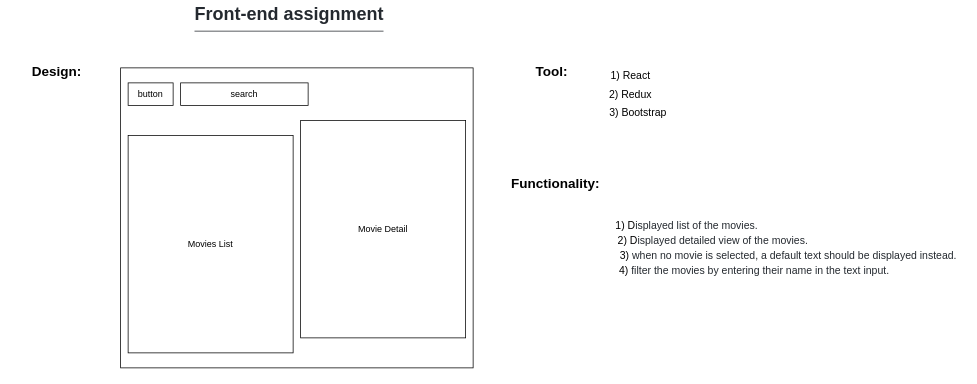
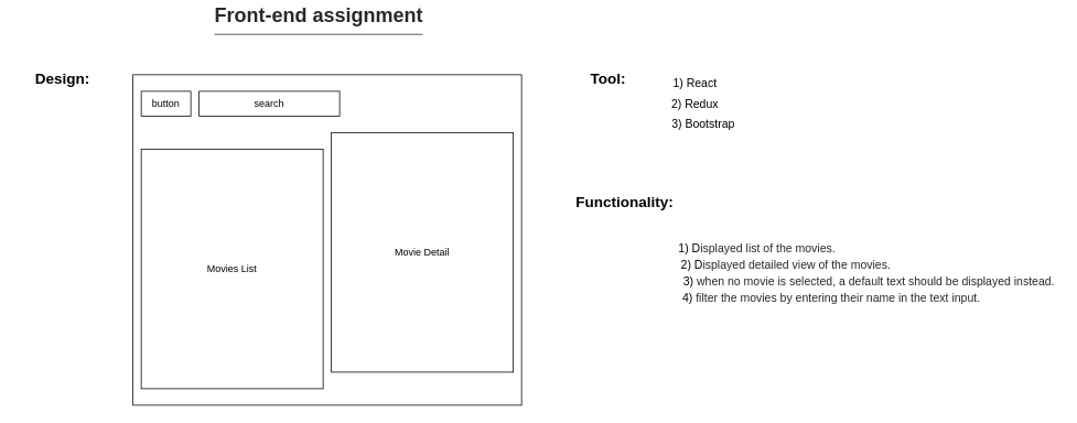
  <mxCell id="0" />
  <mxCell id="1" parent="0" />
  <mxCell id="2" value="&lt;h1 tabindex=&quot;-1&quot; dir=&quot;auto&quot; style=&quot;box-sizing: border-box ; margin-right: 0px ; margin-bottom: 16px ; margin-left: 0px ; line-height: 1.25 ; padding-bottom: 0.3em ; border-bottom: 1px solid ; color: rgb(36 , 41 , 47) ; font-family: , &amp;#34;blinkmacsystemfont&amp;#34; , &amp;#34;segoe ui&amp;#34; , &amp;#34;noto sans&amp;#34; , &amp;#34;helvetica&amp;#34; , &amp;#34;arial&amp;#34; , sans-serif , &amp;#34;apple color emoji&amp;#34; , &amp;#34;segoe ui emoji&amp;#34; ; background-color: rgb(255 , 255 , 255) ; margin-top: 0px&quot;&gt;Front-end assignment&lt;/h1&gt;" style="text;html=1;strokeColor=none;fillColor=none;align=center;verticalAlign=middle;whiteSpace=wrap;rounded=0;" vertex="1" parent="1"><mxGeometry x="210" y="20" width="350" height="20" as="geometry" /></mxCell>
  <mxCell id="3" value="" style="rounded=0;whiteSpace=wrap;html=1;" vertex="1" parent="1"><mxGeometry x="160" y="90" width="470" height="400" as="geometry" /></mxCell>
  <mxCell id="4" value="button" style="rounded=0;whiteSpace=wrap;html=1;" vertex="1" parent="1"><mxGeometry x="170" y="110" width="60" height="30" as="geometry" /></mxCell>
  <mxCell id="5" value="search" style="rounded=0;whiteSpace=wrap;html=1;" vertex="1" parent="1"><mxGeometry x="240" y="110" width="170" height="30" as="geometry" /></mxCell>
  <mxCell id="6" value="Movies List" style="rounded=0;whiteSpace=wrap;html=1;" vertex="1" parent="1"><mxGeometry x="170" y="180" width="220" height="290" as="geometry" /></mxCell>
  <mxCell id="7" value="Movie Detail" style="rounded=0;whiteSpace=wrap;html=1;" vertex="1" parent="1"><mxGeometry x="400" y="160" width="220" height="290" as="geometry" /></mxCell>
  <mxCell id="8" value="&lt;font style=&quot;font-size: 18px&quot;&gt;&lt;b&gt;Design:&lt;/b&gt;&lt;/font&gt;" style="text;html=1;strokeColor=none;fillColor=none;align=center;verticalAlign=middle;whiteSpace=wrap;rounded=0;" vertex="1" parent="1"><mxGeometry x="20" y="60" width="110" height="70" as="geometry" /></mxCell>
  <mxCell id="9" value="&lt;font style=&quot;font-size: 18px&quot;&gt;&lt;b&gt;Tool:&lt;/b&gt;&lt;/font&gt;" style="text;html=1;strokeColor=none;fillColor=none;align=center;verticalAlign=middle;whiteSpace=wrap;rounded=0;" vertex="1" parent="1"><mxGeometry x="680" y="60" width="110" height="70" as="geometry" /></mxCell>
  <mxCell id="10" value="&lt;font style=&quot;font-size: 14px&quot;&gt;1) React&lt;/font&gt;" style="text;html=1;strokeColor=none;fillColor=none;align=center;verticalAlign=middle;whiteSpace=wrap;rounded=0;" vertex="1" parent="1"><mxGeometry x="800" y="90" width="80" height="20" as="geometry" /></mxCell>
  <mxCell id="11" value="&lt;font style=&quot;font-size: 14px&quot;&gt;2) Redux&lt;/font&gt;" style="text;html=1;strokeColor=none;fillColor=none;align=center;verticalAlign=middle;whiteSpace=wrap;rounded=0;" vertex="1" parent="1"><mxGeometry x="800" y="115" width="80" height="20" as="geometry" /></mxCell>
  <mxCell id="12" value="&lt;font style=&quot;font-size: 14px&quot;&gt;3) Bootstrap&lt;/font&gt;" style="text;html=1;strokeColor=none;fillColor=none;align=center;verticalAlign=middle;whiteSpace=wrap;rounded=0;" vertex="1" parent="1"><mxGeometry x="810" y="140" width="80" height="20" as="geometry" /></mxCell>
- <mxCell id="13" value="&lt;font style=&quot;font-size: 18px&quot;&gt;&lt;b&gt;Functionality:&lt;/b&gt;&lt;/font&gt;" style="text;html=1;strokeColor=none;fillColor=none;align=center;verticalAlign=middle;whiteSpace=wrap;rounded=0;" vertex="1" parent="1"><mxGeometry x="680" y="210" width="120" height="70" as="geometry" /></mxCell>
+ <mxCell id="13" value="&lt;font style=&quot;font-size: 18px&quot;&gt;&lt;b&gt;Functionality:&lt;/b&gt;&lt;/font&gt;" style="text;html=1;strokeColor=none;fillColor=none;align=center;verticalAlign=middle;whiteSpace=wrap;rounded=0;" vertex="1" parent="1"><mxGeometry x="695" y="210" width="120" height="70" as="geometry" /></mxCell>
  <mxCell id="14" value="&lt;font style=&quot;font-size: 14px&quot;&gt;1) D&lt;span style=&quot;color: rgb(36 , 41 , 47) ; background-color: rgb(255 , 255 , 255)&quot;&gt;isplayed&amp;nbsp;&lt;/span&gt;&lt;/font&gt;&lt;span style=&quot;color: rgb(36 , 41 , 47) ; font-size: 14px ; background-color: rgb(255 , 255 , 255)&quot;&gt;list of the movies.&lt;/span&gt;" style="text;html=1;strokeColor=none;fillColor=none;align=center;verticalAlign=middle;whiteSpace=wrap;rounded=0;" vertex="1" parent="1"><mxGeometry x="760" y="290" width="310" height="20" as="geometry" /></mxCell>
  <mxCell id="15" value="&lt;font style=&quot;font-size: 14px&quot;&gt;&lt;font&gt;2) D&lt;span style=&quot;color: rgb(36 , 41 , 47) ; background-color: rgb(255 , 255 , 255)&quot;&gt;isplayed&amp;nbsp;&lt;/span&gt;&lt;span style=&quot;color: rgb(36 , 41 , 47) ; background-color: rgb(255 , 255 , 255)&quot;&gt;detailed view&amp;nbsp;&lt;/span&gt;&lt;/font&gt;&lt;span style=&quot;color: rgb(36 , 41 , 47) ; background-color: rgb(255 , 255 , 255)&quot;&gt;of the movies.&lt;/span&gt;&lt;/font&gt;" style="text;html=1;strokeColor=none;fillColor=none;align=center;verticalAlign=middle;whiteSpace=wrap;rounded=0;" vertex="1" parent="1"><mxGeometry x="800" y="310" width="300" height="20" as="geometry" /></mxCell>
  <mxCell id="16" value="&lt;font style=&quot;font-size: 14px&quot;&gt;3)&amp;nbsp;&lt;span style=&quot;color: rgb(36 , 41 , 47) ; background-color: rgb(255 , 255 , 255)&quot;&gt;when no movie is selected, a default text should be displayed instead.&lt;/span&gt;&lt;/font&gt;" style="text;html=1;align=center;verticalAlign=middle;resizable=0;points=[];autosize=1;" vertex="1" parent="1"><mxGeometry x="820" y="330" width="460" height="20" as="geometry" /></mxCell>
  <mxCell id="17" value="&lt;font style=&quot;font-size: 14px&quot;&gt;4)&amp;nbsp;&lt;span style=&quot;color: rgb(36 , 41 , 47) ; background-color: rgb(255 , 255 , 255)&quot;&gt;filter the movies by entering their name in the text input.&lt;/span&gt;&lt;/font&gt;" style="text;html=1;strokeColor=none;fillColor=none;align=center;verticalAlign=middle;whiteSpace=wrap;rounded=0;" vertex="1" parent="1"><mxGeometry x="800" y="350" width="410" height="20" as="geometry" /></mxCell>
